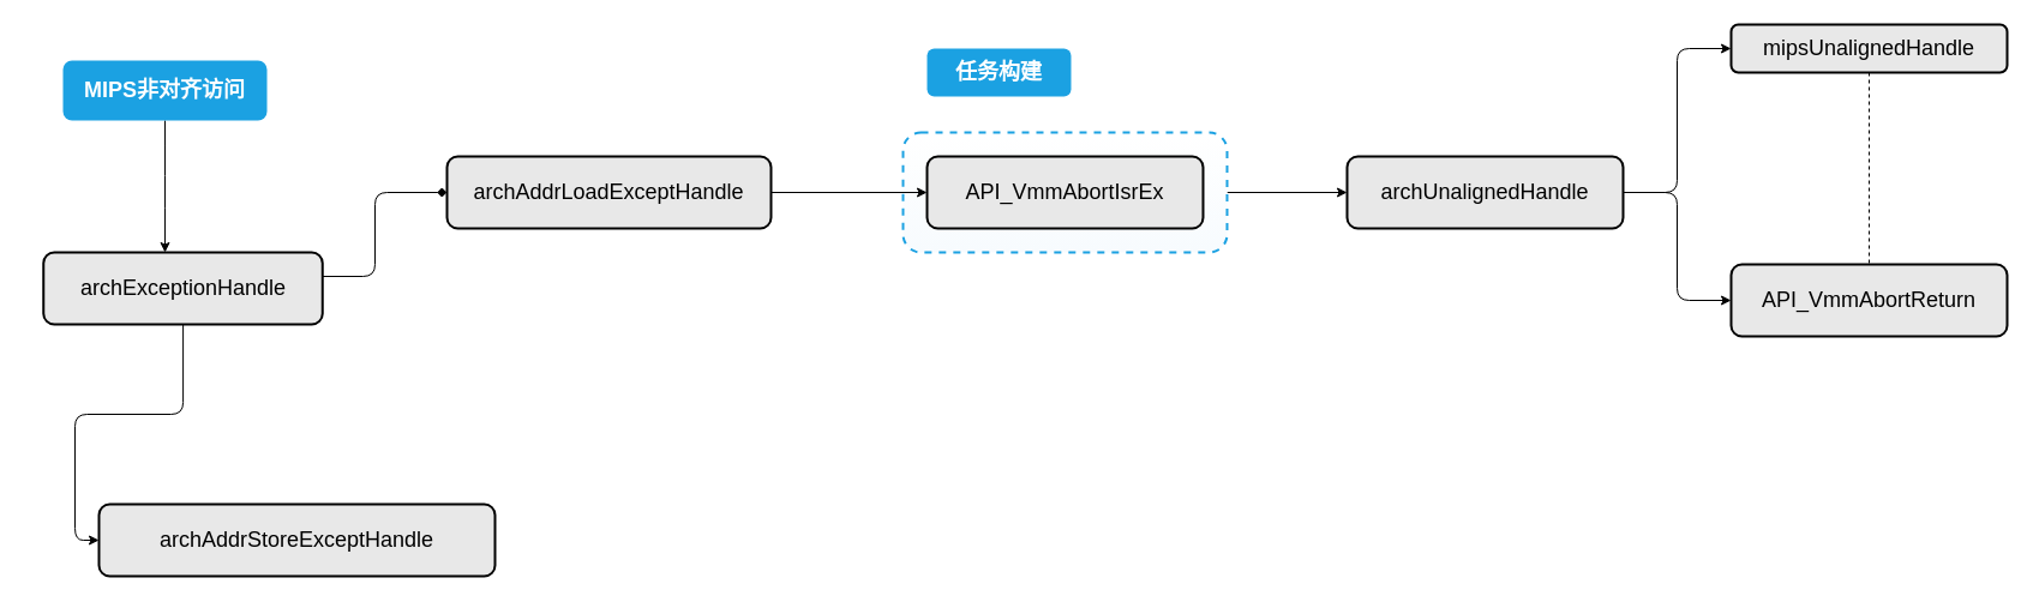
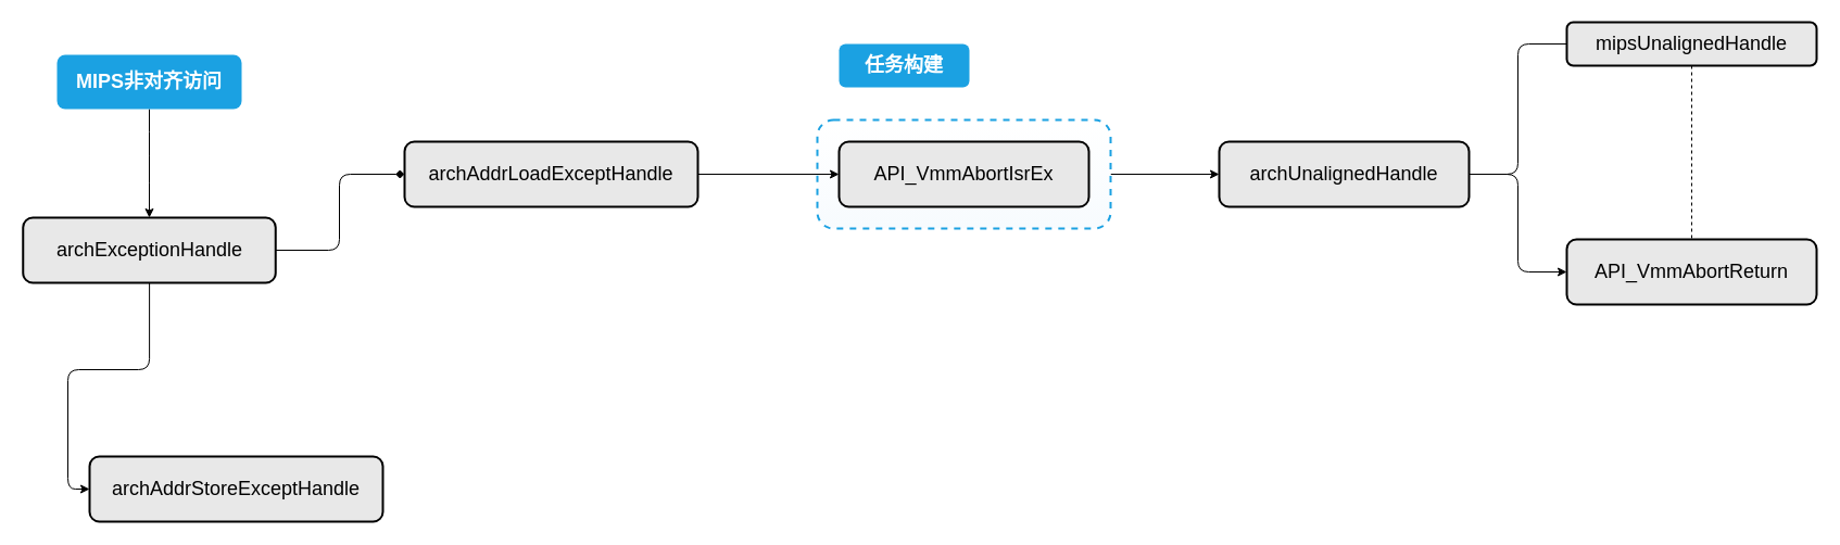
  <mxCell id="0" />
  <mxCell id="1" parent="0" />
  <mxCell id="2" value="" style="edgeStyle=orthogonalEdgeStyle;rounded=1;orthogonalLoop=1;jettySize=auto;html=1;" edge="1" parent="1" source="3" target="16"><mxGeometry relative="1" as="geometry" /></mxCell>
  <mxCell id="3" value="" style="rounded=1;whiteSpace=wrap;html=1;dashed=1;strokeWidth=2;fontColor=#ffffff;strokeColor=#1BA1E2;shadow=0;sketch=0;glass=0;perimeterSpacing=0;gradientDirection=south;gradientColor=#F7FBFE;" vertex="1" parent="1"><mxGeometry x="752" y="110" width="270" height="100" as="geometry" /></mxCell>
  <mxCell id="4" value="" style="edgeStyle=orthogonalEdgeStyle;orthogonalLoop=1;jettySize=auto;html=1;curved=1;" edge="1" parent="1" source="5" target="8"><mxGeometry relative="1" as="geometry"><Array as="points"><mxPoint x="137" y="140" /><mxPoint x="137" y="140" /></Array></mxGeometry></mxCell>
  <mxCell id="5" value="&lt;b&gt;&lt;font style=&quot;font-size: 18px&quot;&gt;MIPS非对齐访问&lt;/font&gt;&lt;/b&gt;" style="rounded=1;whiteSpace=wrap;html=1;fillColor=#1ba1e2;fontColor=#ffffff;strokeColor=none;" vertex="1" parent="1"><mxGeometry x="52" y="50" width="170" height="50" as="geometry" /></mxCell>
  <mxCell id="6" value="" style="edgeStyle=orthogonalEdgeStyle;orthogonalLoop=1;jettySize=auto;html=1;rounded=1;endArrow=diamond;" edge="1" parent="1" source="8" target="10"><mxGeometry relative="1" as="geometry"><Array as="points"><mxPoint x="312" y="230" /><mxPoint x="312" y="160" /></Array></mxGeometry></mxCell>
  <mxCell id="7" style="edgeStyle=orthogonalEdgeStyle;rounded=1;orthogonalLoop=1;jettySize=auto;html=1;entryX=0;entryY=0.5;entryDx=0;entryDy=0;" edge="1" parent="1" source="8" target="11"><mxGeometry relative="1" as="geometry" /></mxCell>
- <mxCell id="8" value="&lt;font style=&quot;font-size: 18px&quot;&gt;archExceptionHandle&lt;/font&gt;" style="whiteSpace=wrap;html=1;rounded=1;fillColor=#e8e8e8;strokeWidth=2;" vertex="1" parent="1"><mxGeometry x="35.75" y="210" width="232.5" height="60" as="geometry" /></mxCell>
+ <mxCell id="8" value="&lt;font style=&quot;font-size: 18px&quot;&gt;archExceptionHandle&lt;/font&gt;" style="whiteSpace=wrap;html=1;rounded=1;fillColor=#e8e8e8;strokeWidth=2;" vertex="1" parent="1"><mxGeometry x="20.75" y="200" width="232.5" height="60" as="geometry" /></mxCell>
  <mxCell id="9" style="edgeStyle=orthogonalEdgeStyle;rounded=1;orthogonalLoop=1;jettySize=auto;html=1;" edge="1" parent="1" source="10" target="12"><mxGeometry relative="1" as="geometry" /></mxCell>
  <mxCell id="10" value="&lt;span style=&quot;text-align: left&quot;&gt;&lt;font style=&quot;font-size: 18px&quot;&gt;archAddrLoadExceptHandle&lt;/font&gt;&lt;/span&gt;" style="whiteSpace=wrap;html=1;rounded=1;fillColor=#E8E8E8;strokeWidth=2;" vertex="1" parent="1"><mxGeometry x="372" y="130" width="270" height="60" as="geometry" /></mxCell>
- <mxCell id="11" value="&lt;div style=&quot;text-align: left&quot;&gt;&lt;span style=&quot;font-size: 18px&quot;&gt;archAddrStoreExceptHandle&lt;/span&gt;&lt;/div&gt;" style="whiteSpace=wrap;html=1;rounded=1;fillColor=#E8E8E8;strokeWidth=2;" vertex="1" parent="1"><mxGeometry x="82" y="420" width="330" height="60" as="geometry" /></mxCell>
+ <mxCell id="11" value="&lt;div style=&quot;text-align: left&quot;&gt;&lt;span style=&quot;font-size: 18px&quot;&gt;archAddrStoreExceptHandle&lt;/span&gt;&lt;/div&gt;" style="whiteSpace=wrap;html=1;rounded=1;fillColor=#E8E8E8;strokeWidth=2;" vertex="1" parent="1"><mxGeometry x="82" y="420" width="270" height="60" as="geometry" /></mxCell>
  <mxCell id="12" value="&lt;div style=&quot;text-align: left&quot;&gt;&lt;span style=&quot;font-size: 18px&quot;&gt;API_VmmAbortIsrEx&lt;/span&gt;&lt;/div&gt;" style="whiteSpace=wrap;html=1;rounded=1;fillColor=#E8E8E8;strokeWidth=2;" vertex="1" parent="1"><mxGeometry x="772" y="130" width="230" height="60" as="geometry" /></mxCell>
  <mxCell id="13" value="&lt;b&gt;&lt;font style=&quot;font-size: 18px&quot;&gt;任务构建&lt;/font&gt;&lt;/b&gt;" style="rounded=1;whiteSpace=wrap;html=1;fillColor=#1ba1e2;fontColor=#ffffff;strokeColor=none;" vertex="1" parent="1"><mxGeometry x="772" y="40" width="120" height="40" as="geometry" /></mxCell>
- <mxCell id="14" style="edgeStyle=orthogonalEdgeStyle;rounded=1;orthogonalLoop=1;jettySize=auto;html=1;entryX=0;entryY=0.5;entryDx=0;entryDy=0;" edge="1" parent="1" source="16" target="18"><mxGeometry relative="1" as="geometry" /></mxCell>
+ <mxCell id="14" style="edgeStyle=orthogonalEdgeStyle;rounded=1;orthogonalLoop=1;jettySize=auto;html=1;entryX=0;entryY=0.5;entryDx=0;entryDy=0;endArrow=none;" edge="1" parent="1" source="16" target="18"><mxGeometry relative="1" as="geometry" /></mxCell>
  <mxCell id="15" style="edgeStyle=orthogonalEdgeStyle;rounded=1;orthogonalLoop=1;jettySize=auto;html=1;entryX=0;entryY=0.5;entryDx=0;entryDy=0;" edge="1" parent="1" source="16" target="19"><mxGeometry relative="1" as="geometry" /></mxCell>
  <mxCell id="16" value="&lt;span style=&quot;text-align: left&quot;&gt;&lt;font style=&quot;font-size: 18px&quot;&gt;archUnalignedHandle&lt;/font&gt;&lt;/span&gt;" style="whiteSpace=wrap;html=1;rounded=1;fillColor=#E8E8E8;strokeWidth=2;" vertex="1" parent="1"><mxGeometry x="1122" y="130" width="230" height="60" as="geometry" /></mxCell>
  <mxCell id="17" style="edgeStyle=orthogonalEdgeStyle;rounded=1;orthogonalLoop=1;jettySize=auto;html=1;entryX=0.5;entryY=0;entryDx=0;entryDy=0;dashed=1;endArrow=none;endFill=0;" edge="1" parent="1" source="18" target="19"><mxGeometry relative="1" as="geometry" /></mxCell>
  <mxCell id="18" value="&lt;div style=&quot;text-align: left&quot;&gt;&lt;span style=&quot;font-size: 18px&quot;&gt;mipsUnalignedHandle&lt;/span&gt;&lt;/div&gt;" style="whiteSpace=wrap;html=1;rounded=1;fillColor=#E8E8E8;strokeWidth=2;" vertex="1" parent="1"><mxGeometry x="1442" y="20" width="230" height="40" as="geometry" /></mxCell>
  <mxCell id="19" value="&lt;div style=&quot;text-align: left&quot;&gt;&lt;span style=&quot;font-size: 18px&quot;&gt;API_VmmAbortReturn&lt;/span&gt;&lt;/div&gt;" style="whiteSpace=wrap;html=1;rounded=1;fillColor=#E8E8E8;strokeWidth=2;" vertex="1" parent="1"><mxGeometry x="1442" y="220" width="230" height="60" as="geometry" /></mxCell>
